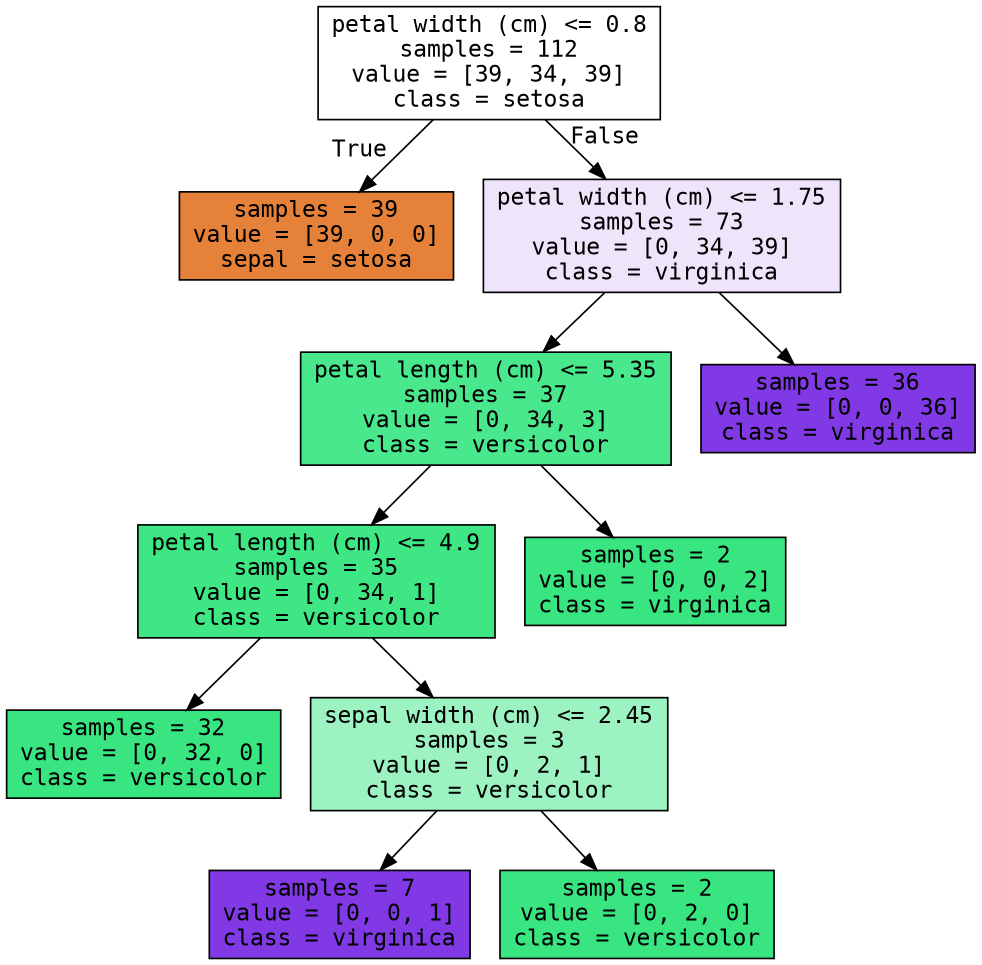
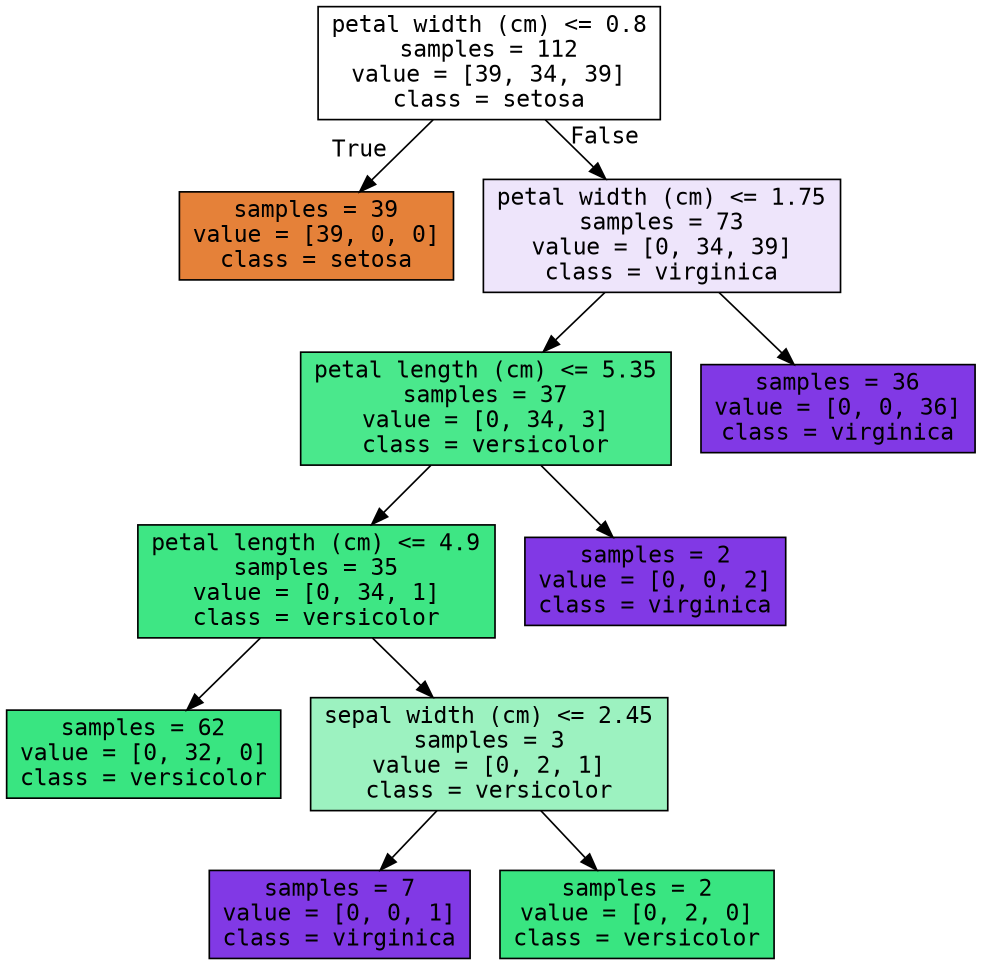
  digraph {
    fontname="DejaVu Sans Mono"
    node [color=black fillcolor="#8139e5ff" fontname="DejaVu Sans Mono" shape=box style=filled]
    edge [fontname="DejaVu Sans Mono"]
    n1 [fillcolor="#e5813900" label="petal width (cm) <= 0.8\nsamples = 112\nvalue = [39, 34, 39]\nclass = setosa"]
-   n2 [fillcolor="#e58139ff" label="samples = 39\nvalue = [39, 0, 0]\nsepal = setosa"]
+   n2 [fillcolor="#e58139ff" label="samples = 39\nvalue = [39, 0, 0]\nclass = setosa"]
    n3 [fillcolor="#8139e521" label="petal width (cm) <= 1.75\nsamples = 73\nvalue = [0, 34, 39]\nclass = virginica"]
    n4 [fillcolor="#39e581e9" label="petal length (cm) <= 5.35\nsamples = 37\nvalue = [0, 34, 3]\nclass = versicolor"]
    n5 [label="samples = 36\nvalue = [0, 0, 36]\nclass = virginica"]
    n6 [fillcolor="#39e581f8" label="petal length (cm) <= 4.9\nsamples = 35\nvalue = [0, 34, 1]\nclass = versicolor"]
-   n7 [fillcolor="#39e581ff" label="samples = 2\nvalue = [0, 0, 2]\nclass = virginica"]
-   n8 [fillcolor="#39e581ff" label="samples = 32\nvalue = [0, 32, 0]\nclass = versicolor"]
+   n7 [label="samples = 2\nvalue = [0, 0, 2]\nclass = virginica"]
+   n8 [fillcolor="#39e581ff" label="samples = 62\nvalue = [0, 32, 0]\nclass = versicolor"]
    n9 [fillcolor="#39e5817f" label="sepal width (cm) <= 2.45\nsamples = 3\nvalue = [0, 2, 1]\nclass = versicolor"]
    n10 [label="samples = 7\nvalue = [0, 0, 1]\nclass = virginica"]
    n11 [fillcolor="#39e581ff" label="samples = 2\nvalue = [0, 2, 0]\nclass = versicolor"]
    n1 -> n2 [headlabel=True labelangle=45 labeldistance=2.5]
    n1 -> n3 [headlabel=False labelangle=-45 labeldistance=2.5]
    n3 -> n4
    n3 -> n5
    n4 -> n6
    n4 -> n7
    n6 -> n8
    n6 -> n9
    n9 -> n10
    n9 -> n11
  }
